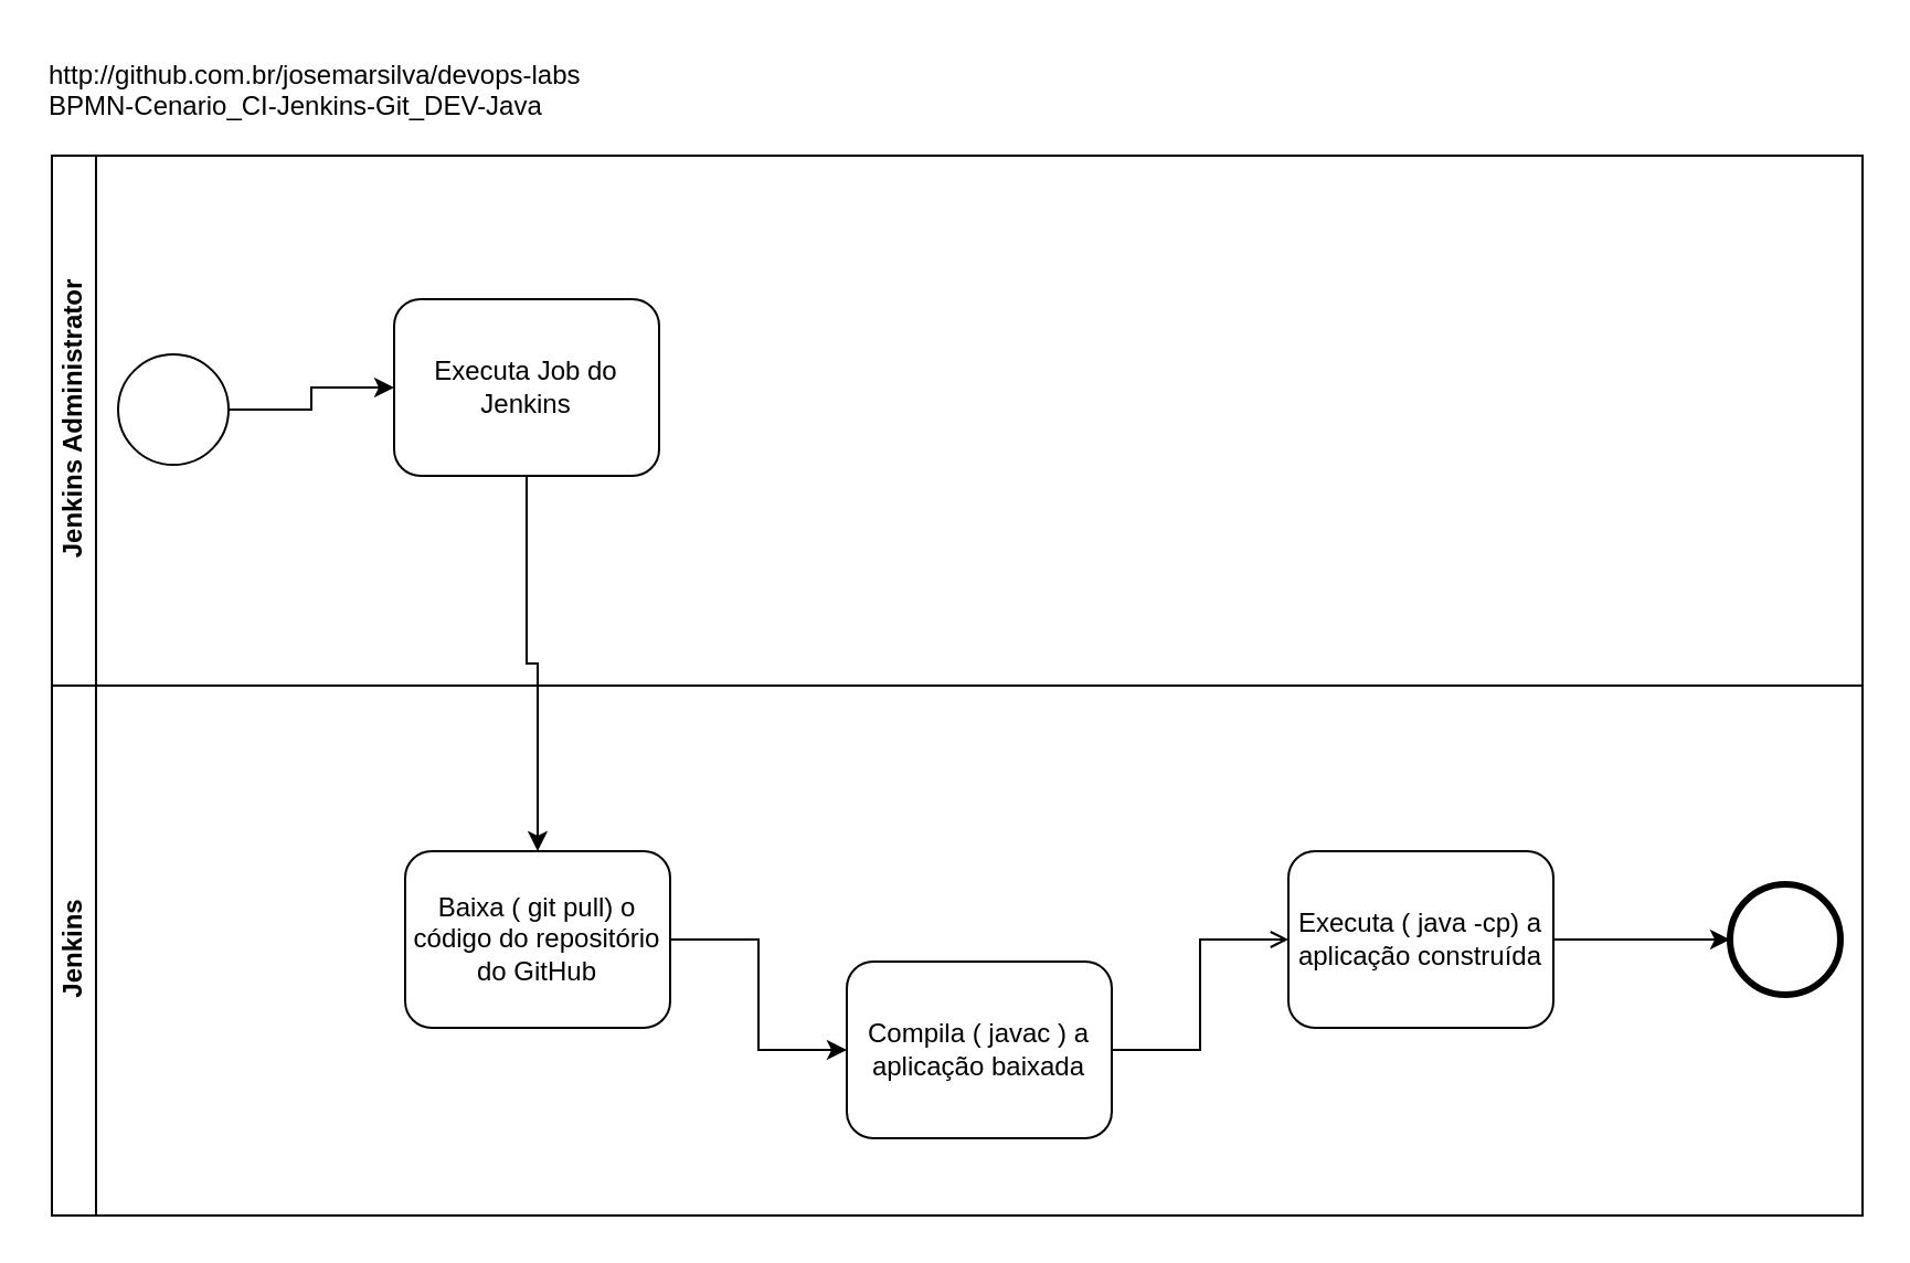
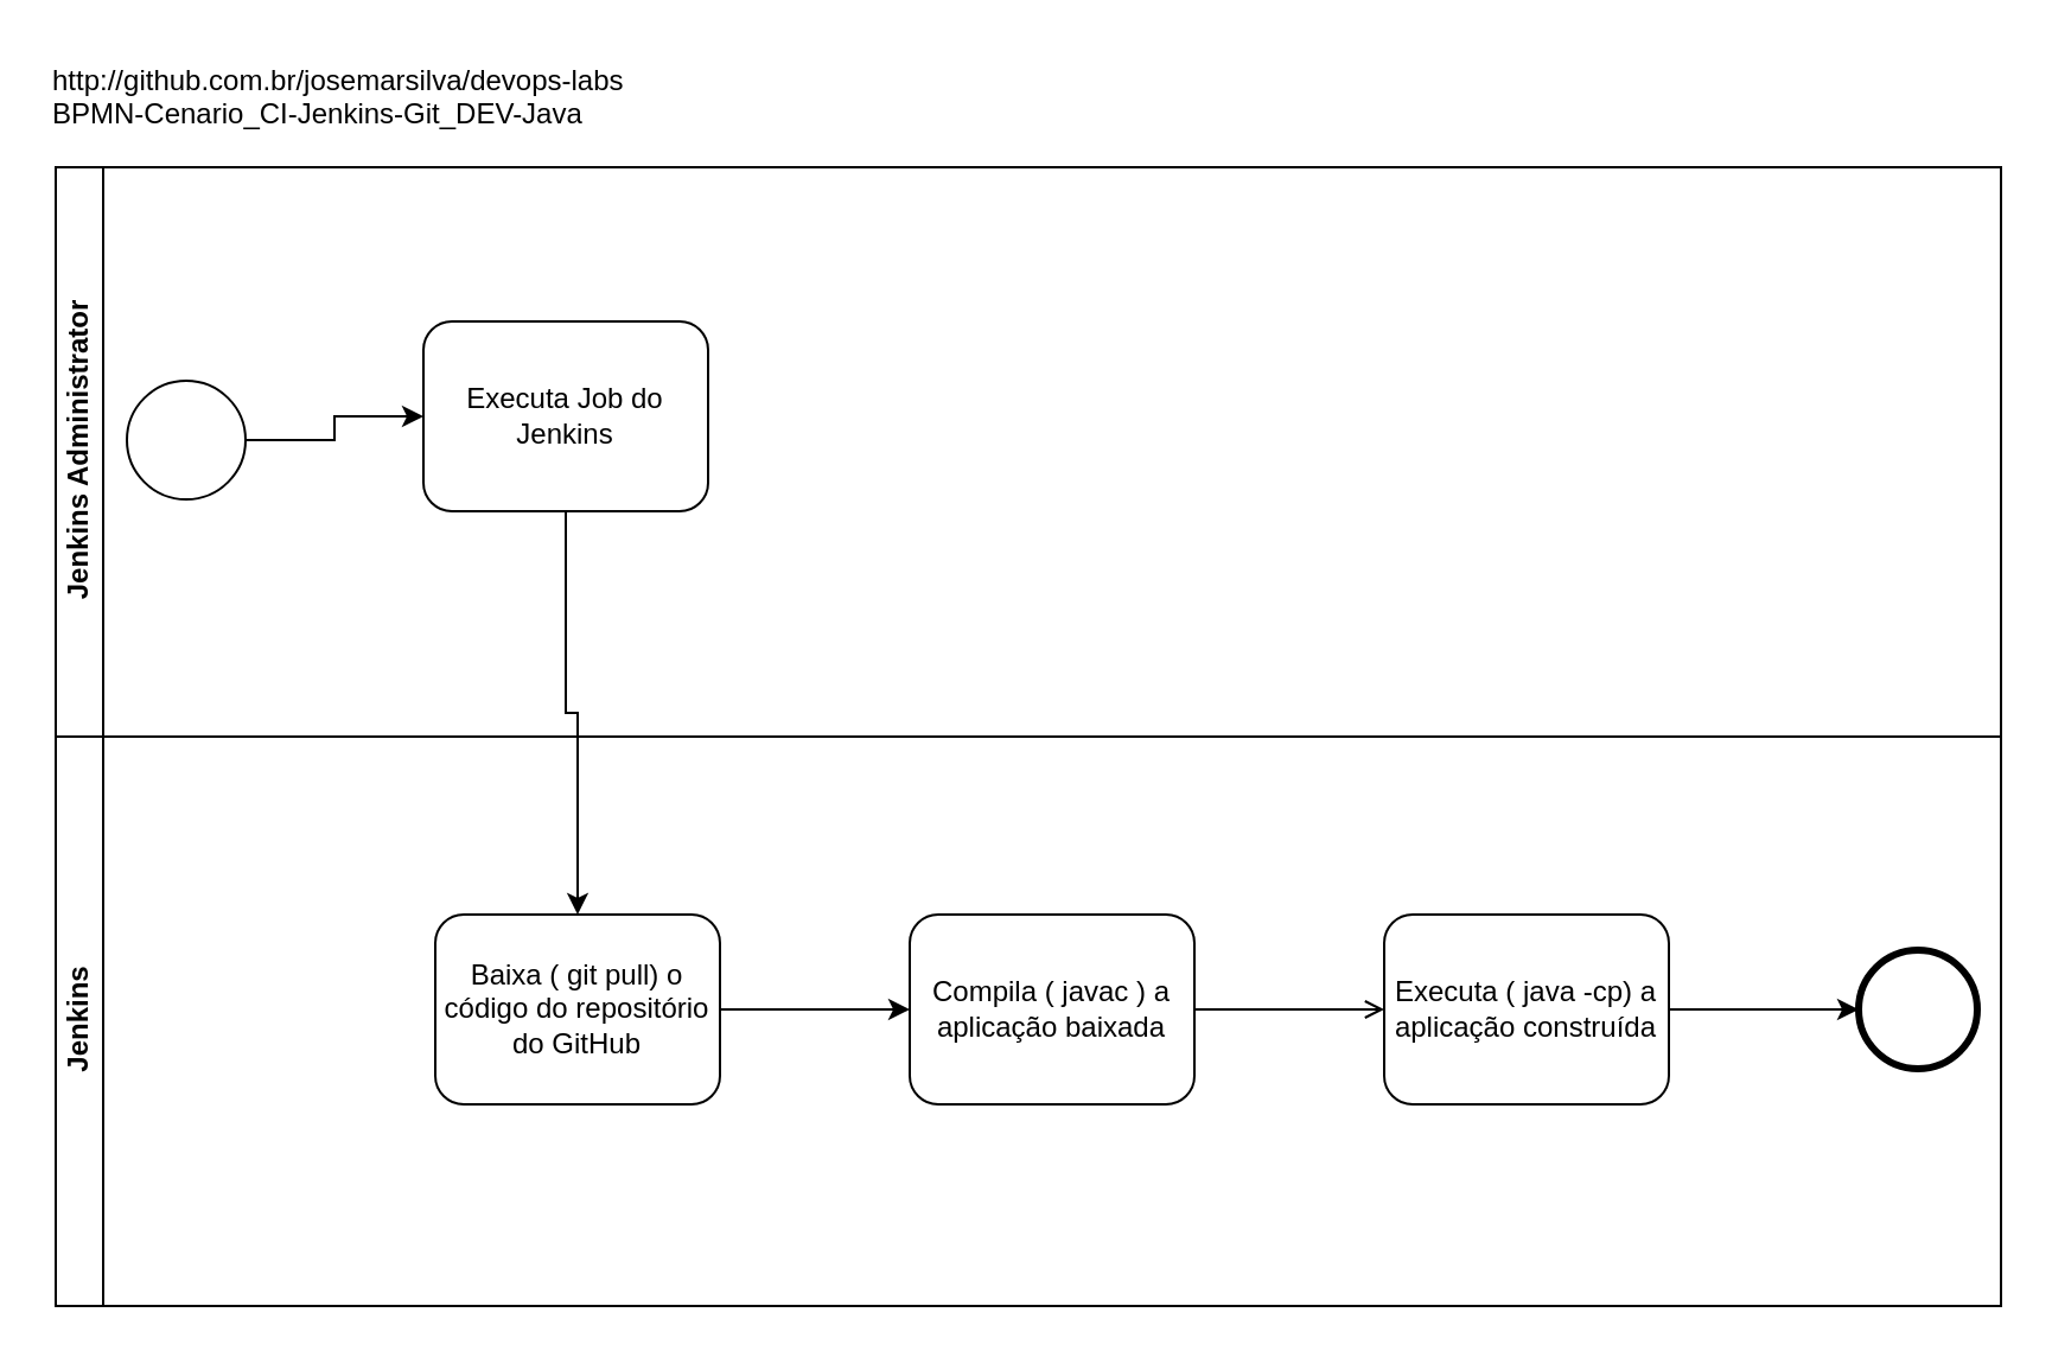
  <mxCell id="0" />
  <mxCell id="1" parent="0" />
  <mxCell id="2" value="Jenkins Administrator" style="swimlane;html=1;horizontal=0;startSize=20;" parent="1" vertex="1"><mxGeometry x="23" y="70" width="820" height="240" as="geometry" /></mxCell>
  <mxCell id="3" value="" style="edgeStyle=orthogonalEdgeStyle;rounded=0;orthogonalLoop=1;jettySize=auto;html=1;entryX=0;entryY=0.5;entryDx=0;entryDy=0;" parent="2" source="4" target="5" edge="1"><mxGeometry relative="1" as="geometry"><mxPoint x="160" y="115" as="targetPoint" /></mxGeometry></mxCell>
  <mxCell id="4" value="" style="shape=mxgraph.bpmn.shape;html=1;verticalLabelPosition=bottom;labelBackgroundColor=#ffffff;verticalAlign=top;align=center;perimeter=ellipsePerimeter;outlineConnect=0;outline=standard;symbol=general;" parent="2" vertex="1"><mxGeometry x="30" y="90" width="50" height="50" as="geometry" /></mxCell>
  <mxCell id="5" value="Executa Job do Jenkins" style="shape=ext;rounded=1;html=1;whiteSpace=wrap;" vertex="1" parent="2"><mxGeometry x="155" y="65" width="120" height="80" as="geometry" /></mxCell>
  <mxCell id="6" value="&lt;div style=&quot;text-align: left&quot;&gt;http://github.com.br/josemarsilva/devops-labs&lt;/div&gt;BPMN-Cenario_CI-Jenkins-Git_DEV-Java" style="text;html=1;resizable=0;autosize=1;align=left;verticalAlign=top;points=[];fillColor=none;strokeColor=none;rounded=0;" vertex="1" parent="1"><mxGeometry y="20" width="260" height="30" as="geometry" x="20" /></mxCell>
  <mxCell id="7" value="Jenkins" style="swimlane;html=1;horizontal=0;startSize=20;" vertex="1" parent="1"><mxGeometry x="23" y="310" width="820" height="240" as="geometry" /></mxCell>
  <mxCell id="8" value="" style="edgeStyle=orthogonalEdgeStyle;rounded=0;orthogonalLoop=1;jettySize=auto;html=1;" edge="1" parent="7" source="9" target="11"><mxGeometry relative="1" as="geometry" /></mxCell>
  <mxCell id="9" value="Baixa ( git pull) o código do repositório do GitHub" style="shape=ext;rounded=1;html=1;whiteSpace=wrap;" vertex="1" parent="7"><mxGeometry x="160" y="75" width="120" height="80" as="geometry" /></mxCell>
  <mxCell id="10" value="" style="edgeStyle=orthogonalEdgeStyle;rounded=0;orthogonalLoop=1;jettySize=auto;html=1;endArrow=open;" edge="1" parent="7" source="11" target="12"><mxGeometry relative="1" as="geometry" /></mxCell>
- <mxCell id="11" value="Compila ( javac ) a aplicação baixada" style="shape=ext;rounded=1;html=1;whiteSpace=wrap;" vertex="1" parent="7"><mxGeometry x="360" y="125" width="120" height="80" as="geometry" /></mxCell>
+ <mxCell id="11" value="Compila ( javac ) a aplicação baixada" style="shape=ext;rounded=1;html=1;whiteSpace=wrap;" vertex="1" parent="7"><mxGeometry x="360" y="75" width="120" height="80" as="geometry" /></mxCell>
  <mxCell id="12" value="Executa ( java -cp) a aplicação construída" style="shape=ext;rounded=1;html=1;whiteSpace=wrap;" vertex="1" parent="7"><mxGeometry x="560" y="75" width="120" height="80" as="geometry" /></mxCell>
  <mxCell id="13" style="edgeStyle=orthogonalEdgeStyle;rounded=0;orthogonalLoop=1;jettySize=auto;html=1;" edge="1" parent="1" source="5" target="9"><mxGeometry relative="1" as="geometry" /></mxCell>
  <mxCell id="14" value="" style="shape=mxgraph.bpmn.shape;html=1;verticalLabelPosition=bottom;labelBackgroundColor=#ffffff;verticalAlign=top;align=center;perimeter=ellipsePerimeter;outlineConnect=0;outline=end;symbol=general;" vertex="1" parent="1"><mxGeometry x="783" y="400" width="50" height="50" as="geometry" /></mxCell>
  <mxCell id="15" value="" style="edgeStyle=orthogonalEdgeStyle;rounded=0;orthogonalLoop=1;jettySize=auto;html=1;entryX=0;entryY=0.5;entryDx=0;entryDy=0;" edge="1" parent="1" source="12" target="14"><mxGeometry relative="1" as="geometry"><mxPoint x="783" y="425" as="targetPoint" /></mxGeometry></mxCell>
